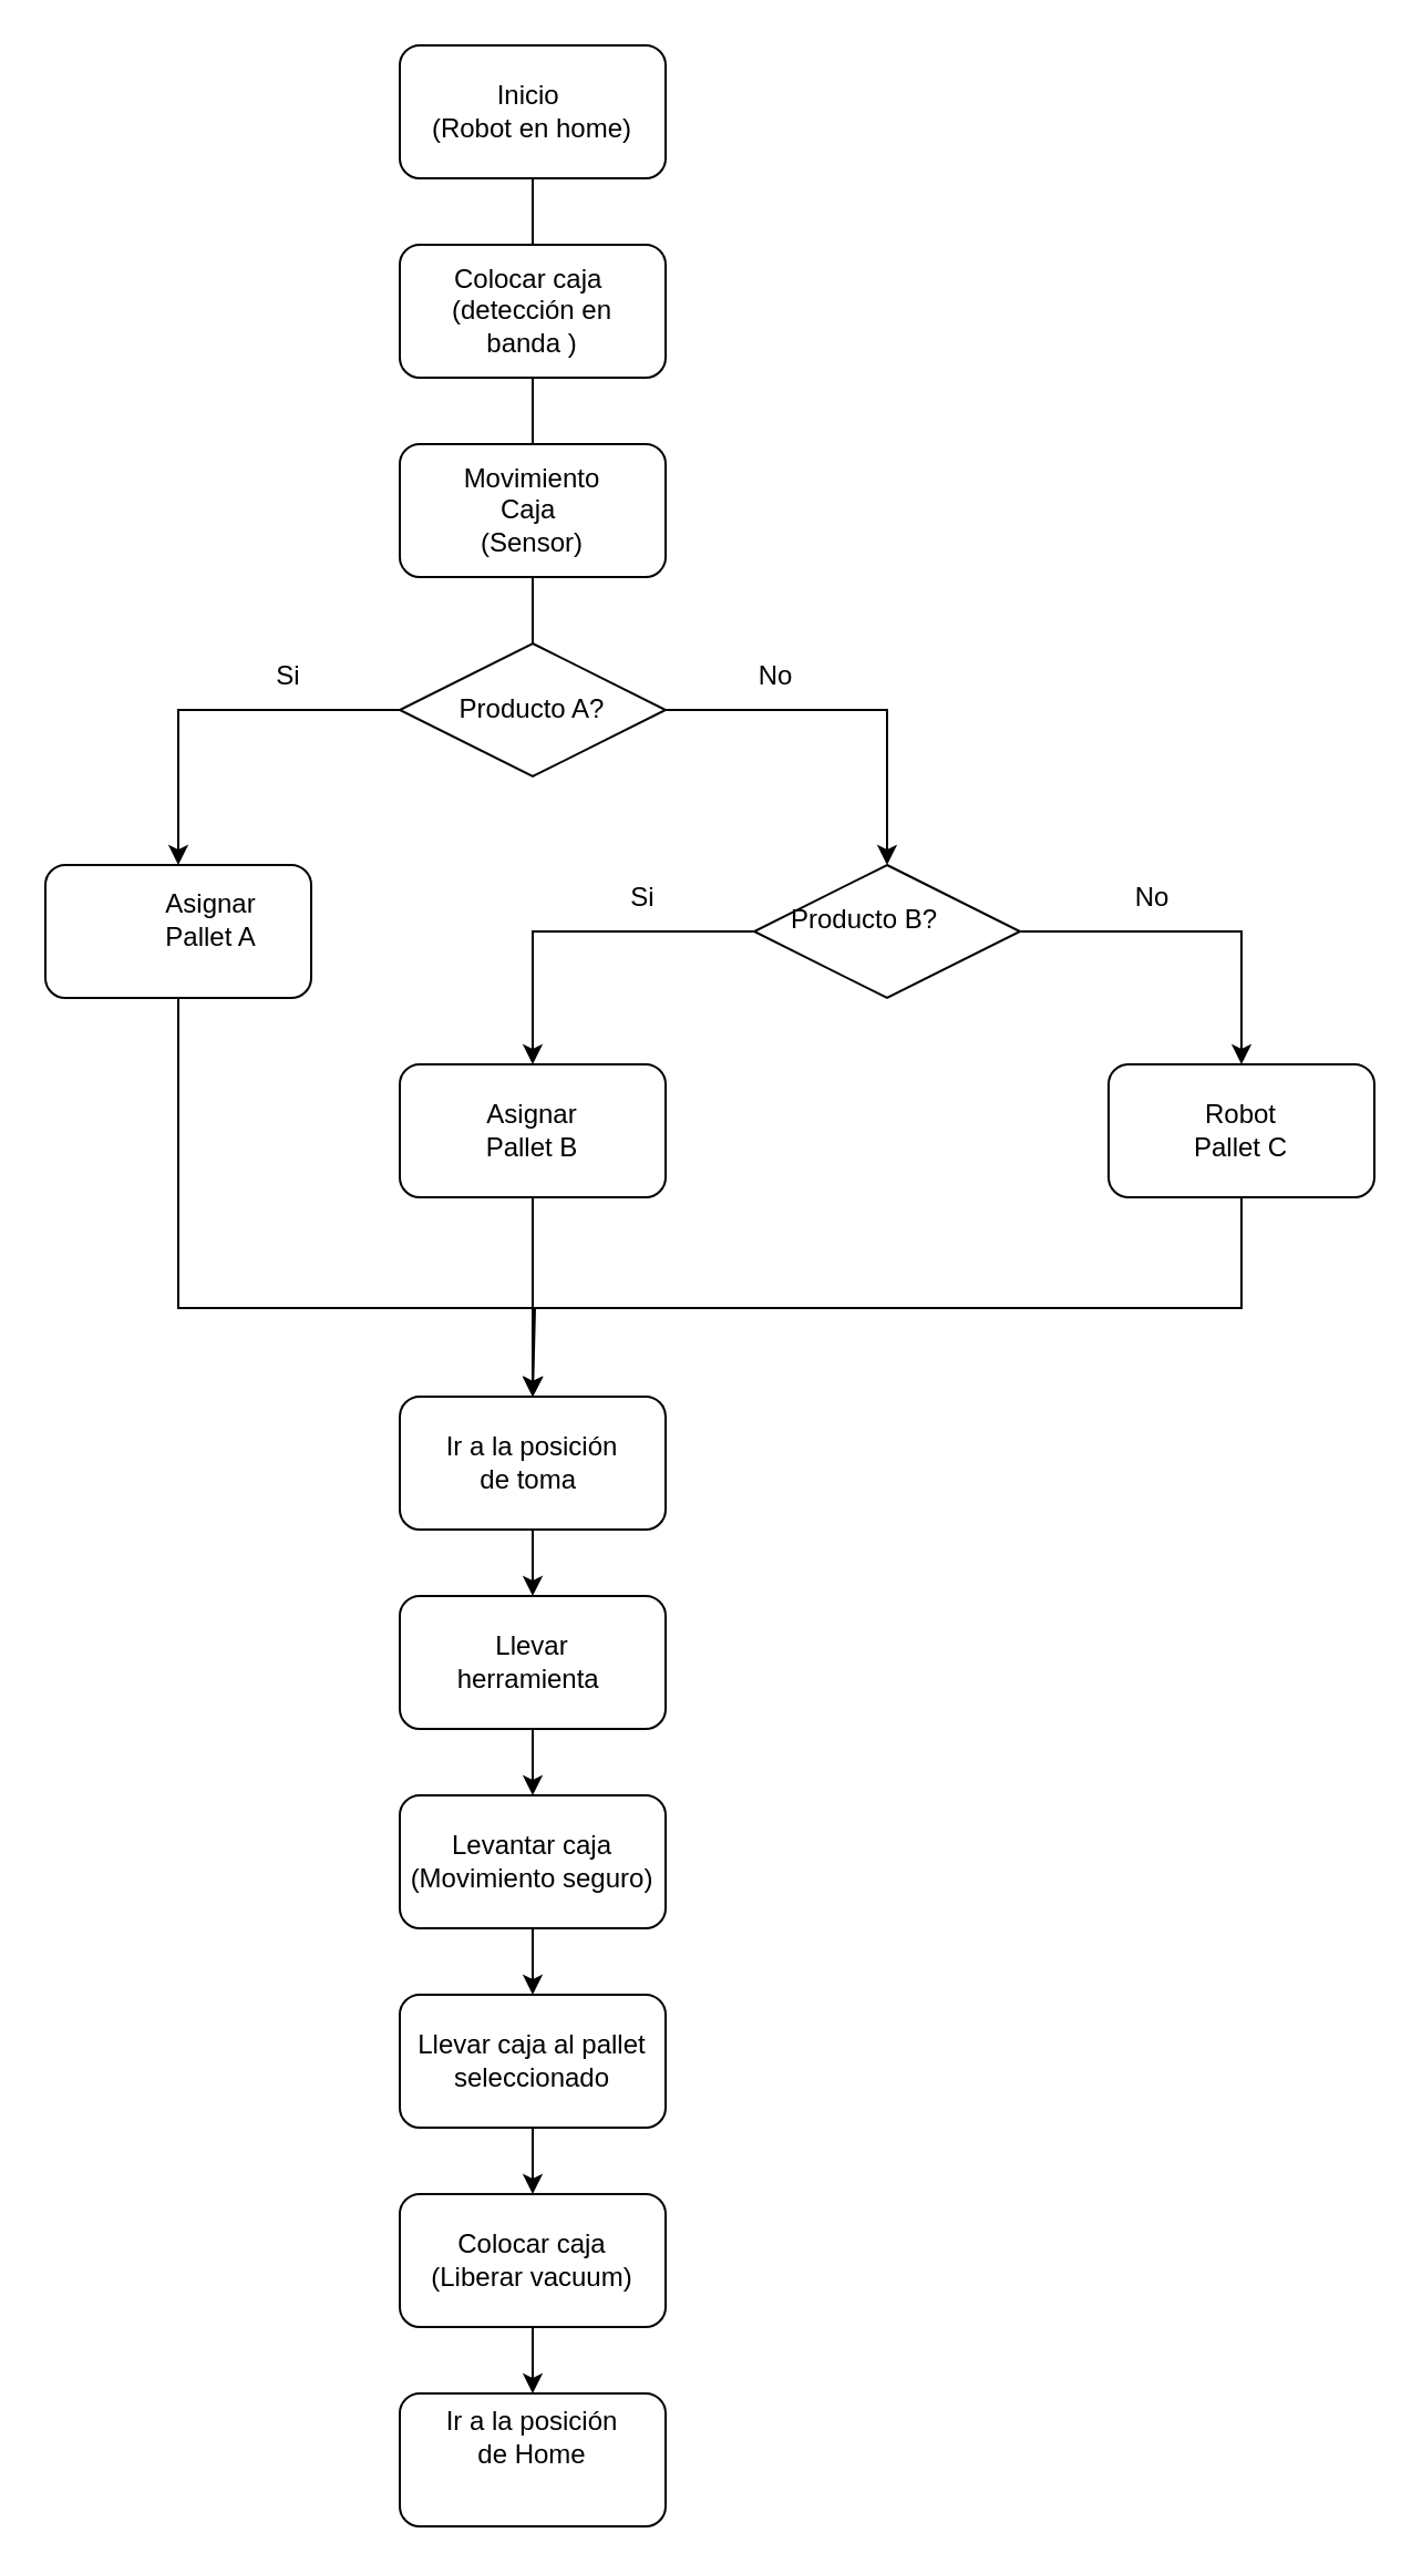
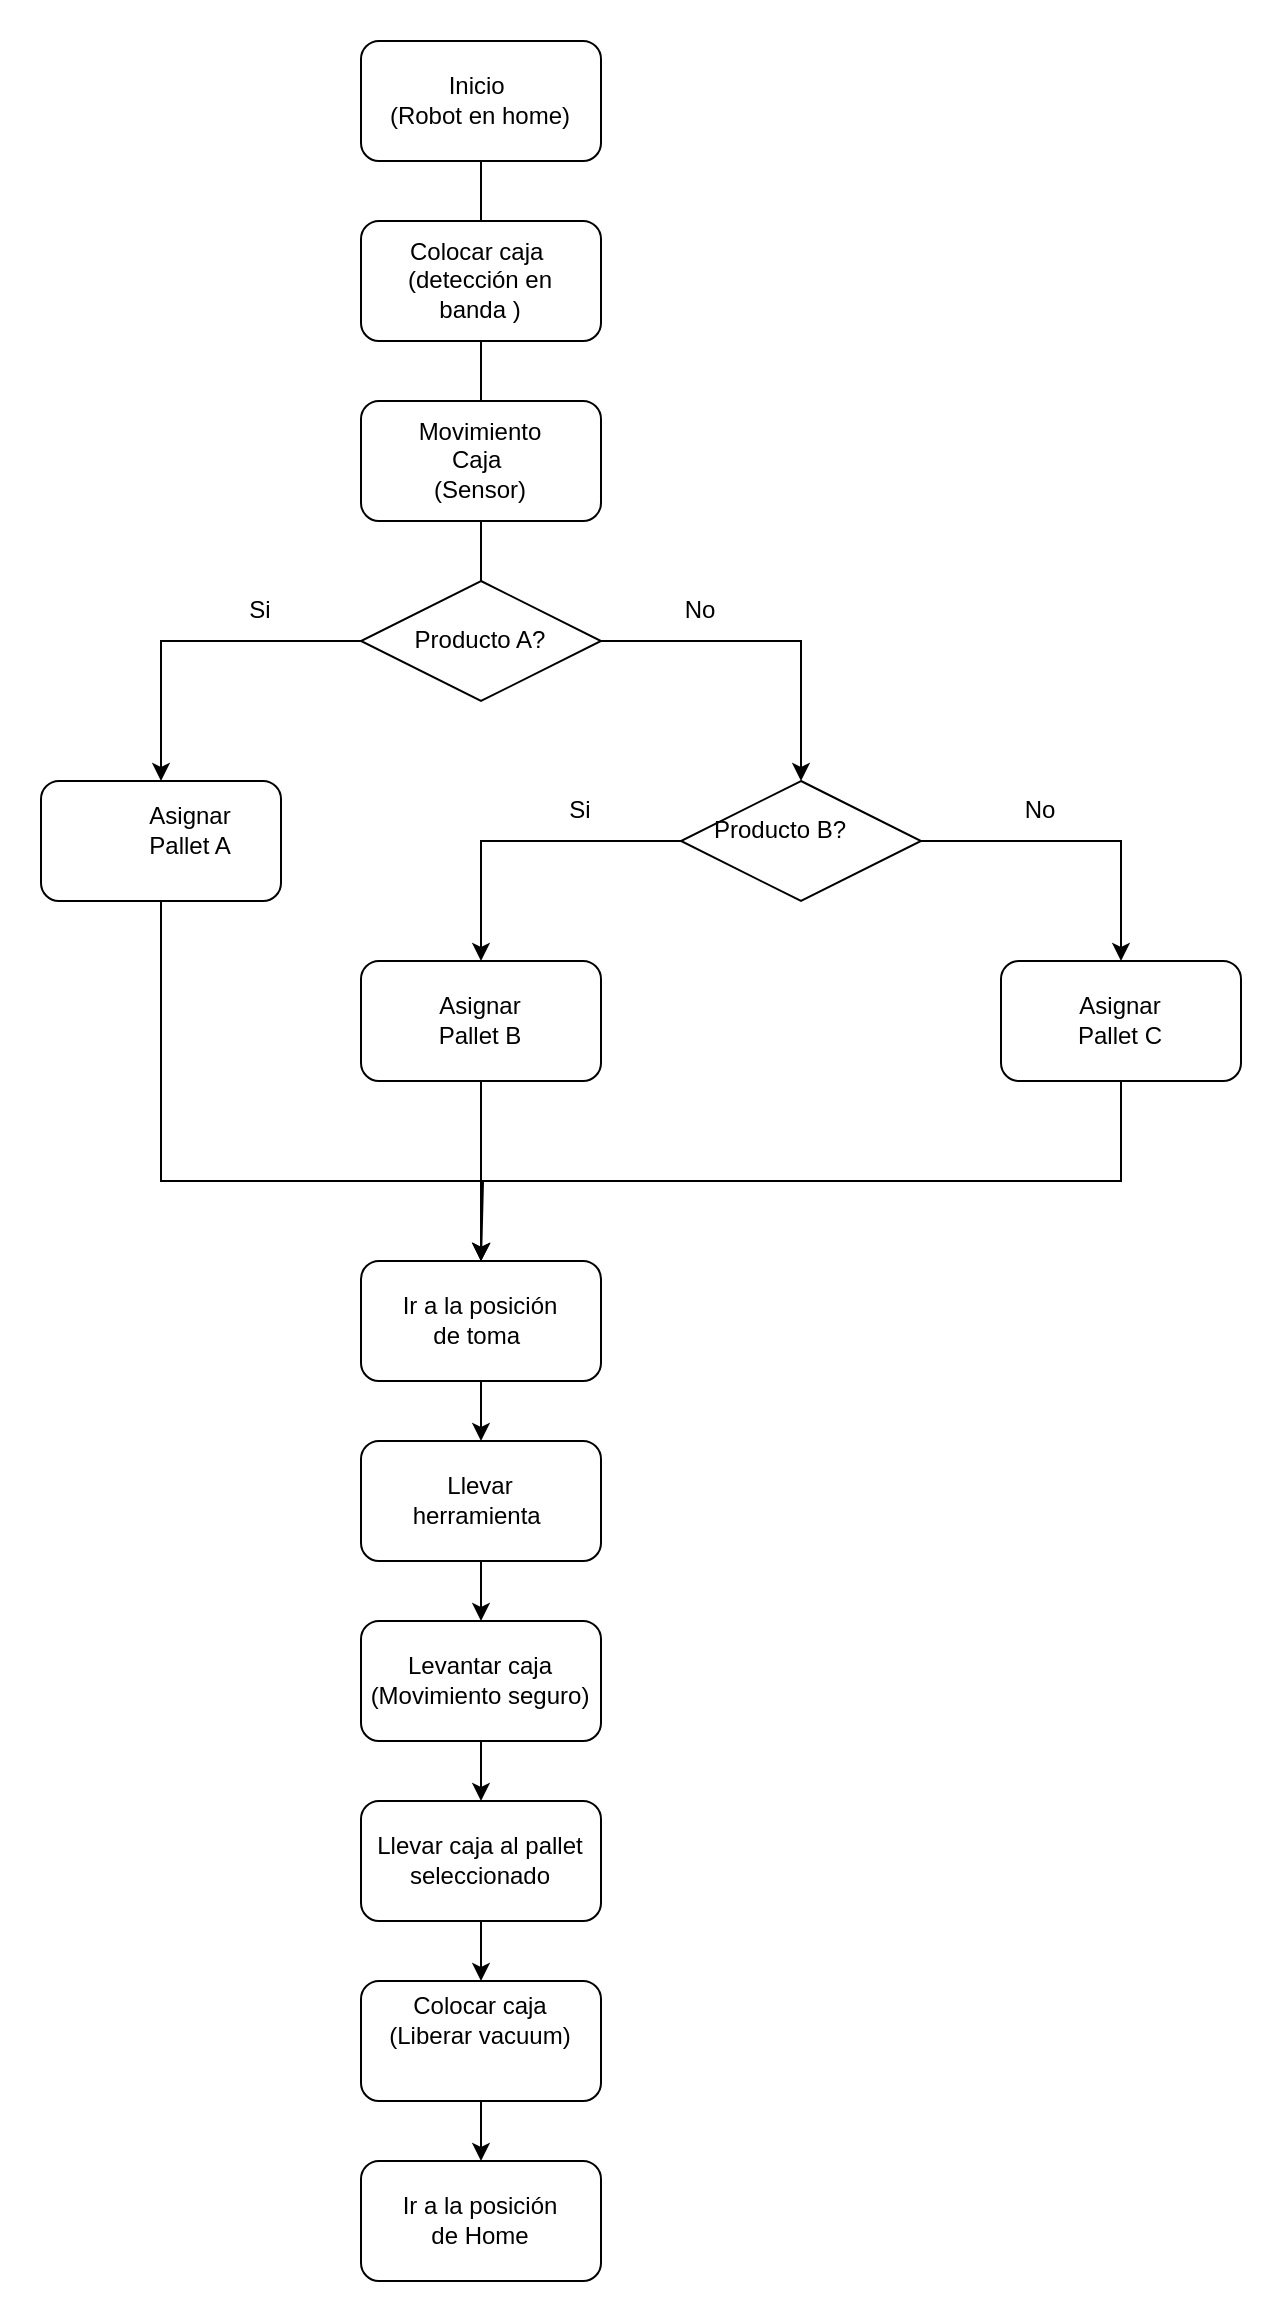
  <mxCell id="0" />
  <mxCell id="1" parent="0" />
  <mxCell id="2" value="" style="edgeStyle=orthogonalEdgeStyle;rounded=0;orthogonalLoop=1;jettySize=auto;html=1;" edge="1" parent="1" source="3" target="7"><mxGeometry relative="1" as="geometry" /></mxCell>
  <mxCell id="3" value="" style="rounded=1;whiteSpace=wrap;html=1;" vertex="1" parent="1"><mxGeometry x="180" y="20" width="120" height="60" as="geometry" /></mxCell>
  <mxCell id="4" value="Inicio&amp;nbsp;&lt;div&gt;(Robot en home)&lt;/div&gt;" style="text;html=1;align=center;verticalAlign=middle;whiteSpace=wrap;rounded=0;" vertex="1" parent="1"><mxGeometry x="185" y="35" width="110" height="30" as="geometry" /></mxCell>
  <mxCell id="5" value="" style="edgeStyle=orthogonalEdgeStyle;rounded=0;orthogonalLoop=1;jettySize=auto;html=1;" edge="1" parent="1" source="6" target="10"><mxGeometry relative="1" as="geometry" /></mxCell>
  <mxCell id="6" value="" style="rounded=1;whiteSpace=wrap;html=1;" vertex="1" parent="1"><mxGeometry x="180" y="110" width="120" height="60" as="geometry" /></mxCell>
  <mxCell id="7" value="Colocar caja&amp;nbsp;&lt;div&gt;(detección en banda )&lt;/div&gt;" style="text;html=1;align=center;verticalAlign=middle;whiteSpace=wrap;rounded=0;" vertex="1" parent="1"><mxGeometry x="195" y="125" width="90" height="30" as="geometry" /></mxCell>
  <mxCell id="8" value="" style="edgeStyle=orthogonalEdgeStyle;rounded=0;orthogonalLoop=1;jettySize=auto;html=1;" edge="1" parent="1" source="9" target="14"><mxGeometry relative="1" as="geometry" /></mxCell>
  <mxCell id="9" value="" style="rounded=1;whiteSpace=wrap;html=1;" vertex="1" parent="1"><mxGeometry x="180" y="200" width="120" height="60" as="geometry" /></mxCell>
  <mxCell id="10" value="Movimiento Caja&amp;nbsp;&lt;div&gt;(Sensor)&lt;/div&gt;" style="text;html=1;align=center;verticalAlign=middle;whiteSpace=wrap;rounded=0;" vertex="1" parent="1"><mxGeometry x="195" y="215" width="90" height="30" as="geometry" /></mxCell>
  <mxCell id="11" style="edgeStyle=orthogonalEdgeStyle;rounded=0;orthogonalLoop=1;jettySize=auto;html=1;entryX=0.5;entryY=0;entryDx=0;entryDy=0;" edge="1" parent="1" source="13" target="16"><mxGeometry relative="1" as="geometry" /></mxCell>
  <mxCell id="12" style="edgeStyle=orthogonalEdgeStyle;rounded=0;orthogonalLoop=1;jettySize=auto;html=1;entryX=0.5;entryY=0;entryDx=0;entryDy=0;" edge="1" parent="1" source="13" target="20"><mxGeometry relative="1" as="geometry" /></mxCell>
  <mxCell id="13" value="" style="rhombus;whiteSpace=wrap;html=1;" vertex="1" parent="1"><mxGeometry x="180" y="290" width="120" height="60" as="geometry" /></mxCell>
  <mxCell id="14" value="Producto A?" style="text;html=1;align=center;verticalAlign=middle;whiteSpace=wrap;rounded=0;" vertex="1" parent="1"><mxGeometry x="205" y="305" width="70" height="30" as="geometry" /></mxCell>
  <mxCell id="15" style="edgeStyle=orthogonalEdgeStyle;rounded=0;orthogonalLoop=1;jettySize=auto;html=1;" edge="1" parent="1" source="16"><mxGeometry relative="1" as="geometry"><mxPoint x="240" y="630" as="targetPoint" /><Array as="points"><mxPoint x="80" y="590" /><mxPoint x="241" y="590" /></Array></mxGeometry></mxCell>
  <mxCell id="16" value="" style="rounded=1;whiteSpace=wrap;html=1;" vertex="1" parent="1"><mxGeometry x="20" y="390" width="120" height="60" as="geometry" /></mxCell>
  <mxCell id="17" value="Asignar Pallet A" style="text;html=1;align=center;verticalAlign=middle;whiteSpace=wrap;rounded=0;" vertex="1" parent="1"><mxGeometry x="65" y="400" width="60" height="30" as="geometry" /></mxCell>
  <mxCell id="18" style="edgeStyle=orthogonalEdgeStyle;rounded=0;orthogonalLoop=1;jettySize=auto;html=1;entryX=0.5;entryY=0;entryDx=0;entryDy=0;" edge="1" parent="1" source="20" target="23"><mxGeometry relative="1" as="geometry" /></mxCell>
  <mxCell id="19" style="edgeStyle=orthogonalEdgeStyle;rounded=0;orthogonalLoop=1;jettySize=auto;html=1;entryX=0.5;entryY=0;entryDx=0;entryDy=0;" edge="1" parent="1" source="20" target="26"><mxGeometry relative="1" as="geometry" /></mxCell>
  <mxCell id="20" value="" style="rhombus;whiteSpace=wrap;html=1;" vertex="1" parent="1"><mxGeometry x="340" y="390" width="120" height="60" as="geometry" /></mxCell>
  <mxCell id="21" value="Producto B?" style="text;html=1;align=center;verticalAlign=middle;whiteSpace=wrap;rounded=0;" vertex="1" parent="1"><mxGeometry x="350" y="400" width="80" height="30" as="geometry" /></mxCell>
  <mxCell id="22" style="edgeStyle=orthogonalEdgeStyle;rounded=0;orthogonalLoop=1;jettySize=auto;html=1;entryX=0.5;entryY=0;entryDx=0;entryDy=0;" edge="1" parent="1" source="23" target="33"><mxGeometry relative="1" as="geometry" /></mxCell>
  <mxCell id="23" value="" style="rounded=1;whiteSpace=wrap;html=1;" vertex="1" parent="1"><mxGeometry x="180" y="480" width="120" height="60" as="geometry" /></mxCell>
  <mxCell id="24" value="Asignar Pallet B" style="text;html=1;align=center;verticalAlign=middle;whiteSpace=wrap;rounded=0;" vertex="1" parent="1"><mxGeometry x="210" y="495" width="60" height="30" as="geometry" /></mxCell>
  <mxCell id="25" style="edgeStyle=orthogonalEdgeStyle;rounded=0;orthogonalLoop=1;jettySize=auto;html=1;entryX=0.5;entryY=0;entryDx=0;entryDy=0;" edge="1" parent="1" source="26" target="33"><mxGeometry relative="1" as="geometry"><Array as="points"><mxPoint x="560" y="590" /><mxPoint x="240" y="590" /></Array></mxGeometry></mxCell>
  <mxCell id="26" value="" style="rounded=1;whiteSpace=wrap;html=1;" vertex="1" parent="1"><mxGeometry x="500" y="480" width="120" height="60" as="geometry" /></mxCell>
- <mxCell id="27" value="Robot Pallet C" style="text;html=1;align=center;verticalAlign=middle;whiteSpace=wrap;rounded=0;" vertex="1" parent="1"><mxGeometry x="530" y="495" width="60" height="30" as="geometry" /></mxCell>
+ <mxCell id="27" value="Asignar Pallet C" style="text;html=1;align=center;verticalAlign=middle;whiteSpace=wrap;rounded=0;" vertex="1" parent="1"><mxGeometry x="530" y="495" width="60" height="30" as="geometry" /></mxCell>
  <mxCell id="28" value="Si" style="text;html=1;align=center;verticalAlign=middle;whiteSpace=wrap;rounded=0;" vertex="1" parent="1"><mxGeometry x="100" y="290" width="60" height="30" as="geometry" /></mxCell>
  <mxCell id="29" value="No" style="text;html=1;align=center;verticalAlign=middle;whiteSpace=wrap;rounded=0;" vertex="1" parent="1"><mxGeometry x="320" y="290" width="60" height="30" as="geometry" /></mxCell>
  <mxCell id="30" value="Si" style="text;html=1;align=center;verticalAlign=middle;whiteSpace=wrap;rounded=0;" vertex="1" parent="1"><mxGeometry x="260" y="390" width="60" height="30" as="geometry" /></mxCell>
  <mxCell id="31" value="No" style="text;html=1;align=center;verticalAlign=middle;whiteSpace=wrap;rounded=0;" vertex="1" parent="1"><mxGeometry x="490" y="390" width="60" height="30" as="geometry" /></mxCell>
  <mxCell id="32" style="edgeStyle=orthogonalEdgeStyle;rounded=0;orthogonalLoop=1;jettySize=auto;html=1;entryX=0.5;entryY=0;entryDx=0;entryDy=0;" edge="1" parent="1" source="33" target="36"><mxGeometry relative="1" as="geometry" /></mxCell>
  <mxCell id="33" value="" style="rounded=1;whiteSpace=wrap;html=1;" vertex="1" parent="1"><mxGeometry x="180" y="630" width="120" height="60" as="geometry" /></mxCell>
  <mxCell id="34" value="Ir a la posición de toma&amp;nbsp;" style="text;html=1;align=center;verticalAlign=middle;whiteSpace=wrap;rounded=0;" vertex="1" parent="1"><mxGeometry x="200" y="645" width="80" height="30" as="geometry" /></mxCell>
  <mxCell id="35" style="edgeStyle=orthogonalEdgeStyle;rounded=0;orthogonalLoop=1;jettySize=auto;html=1;entryX=0.5;entryY=0;entryDx=0;entryDy=0;" edge="1" parent="1" source="36" target="39"><mxGeometry relative="1" as="geometry" /></mxCell>
  <mxCell id="36" value="" style="rounded=1;whiteSpace=wrap;html=1;" vertex="1" parent="1"><mxGeometry x="180" y="720" width="120" height="60" as="geometry" /></mxCell>
  <mxCell id="37" value="Llevar herramienta&amp;nbsp;" style="text;html=1;align=center;verticalAlign=middle;whiteSpace=wrap;rounded=0;" vertex="1" parent="1"><mxGeometry x="200" y="735" width="80" height="30" as="geometry" /></mxCell>
  <mxCell id="38" style="edgeStyle=orthogonalEdgeStyle;rounded=0;orthogonalLoop=1;jettySize=auto;html=1;entryX=0.5;entryY=0;entryDx=0;entryDy=0;" edge="1" parent="1" source="39" target="42"><mxGeometry relative="1" as="geometry" /></mxCell>
  <mxCell id="39" value="" style="rounded=1;whiteSpace=wrap;html=1;" vertex="1" parent="1"><mxGeometry x="180" y="810" width="120" height="60" as="geometry" /></mxCell>
  <mxCell id="40" value="Levantar caja (Movimiento seguro)" style="text;html=1;align=center;verticalAlign=middle;whiteSpace=wrap;rounded=0;" vertex="1" parent="1"><mxGeometry x="180" y="825" width="120" height="30" as="geometry" /></mxCell>
  <mxCell id="41" style="edgeStyle=orthogonalEdgeStyle;rounded=0;orthogonalLoop=1;jettySize=auto;html=1;entryX=0.5;entryY=0;entryDx=0;entryDy=0;" edge="1" parent="1" source="42" target="45"><mxGeometry relative="1" as="geometry" /></mxCell>
  <mxCell id="42" value="" style="rounded=1;whiteSpace=wrap;html=1;" vertex="1" parent="1"><mxGeometry x="180" y="900" width="120" height="60" as="geometry" /></mxCell>
  <mxCell id="43" value="Llevar caja al pallet seleccionado" style="text;html=1;align=center;verticalAlign=middle;whiteSpace=wrap;rounded=0;" vertex="1" parent="1"><mxGeometry x="185" y="915" width="110" height="30" as="geometry" /></mxCell>
  <mxCell id="44" style="edgeStyle=orthogonalEdgeStyle;rounded=0;orthogonalLoop=1;jettySize=auto;html=1;entryX=0.5;entryY=0;entryDx=0;entryDy=0;" edge="1" parent="1" source="45" target="47"><mxGeometry relative="1" as="geometry" /></mxCell>
  <mxCell id="45" value="" style="rounded=1;whiteSpace=wrap;html=1;" vertex="1" parent="1"><mxGeometry x="180" y="990" width="120" height="60" as="geometry" /></mxCell>
- <mxCell id="46" value="Colocar caja (Liberar vacuum)" style="text;html=1;align=center;verticalAlign=middle;whiteSpace=wrap;rounded=0;" vertex="1" parent="1"><mxGeometry x="190" y="1005" width="100" height="30" as="geometry" /></mxCell>
+ <mxCell id="46" value="Colocar caja (Liberar vacuum)" style="text;html=1;align=center;verticalAlign=middle;whiteSpace=wrap;rounded=0;" vertex="1" parent="1"><mxGeometry x="190" y="995" width="100" height="30" as="geometry" /></mxCell>
  <mxCell id="47" value="" style="rounded=1;whiteSpace=wrap;html=1;" vertex="1" parent="1"><mxGeometry x="180" y="1080" width="120" height="60" as="geometry" /></mxCell>
- <mxCell id="48" value="Ir a la posición de Home" style="text;html=1;align=center;verticalAlign=middle;whiteSpace=wrap;rounded=0;" vertex="1" parent="1"><mxGeometry x="200" y="1085" width="80" height="30" as="geometry" /></mxCell>
+ <mxCell id="48" value="Ir a la posición de Home" style="text;html=1;align=center;verticalAlign=middle;whiteSpace=wrap;rounded=0;" vertex="1" parent="1"><mxGeometry x="200" y="1095" width="80" height="30" as="geometry" /></mxCell>
